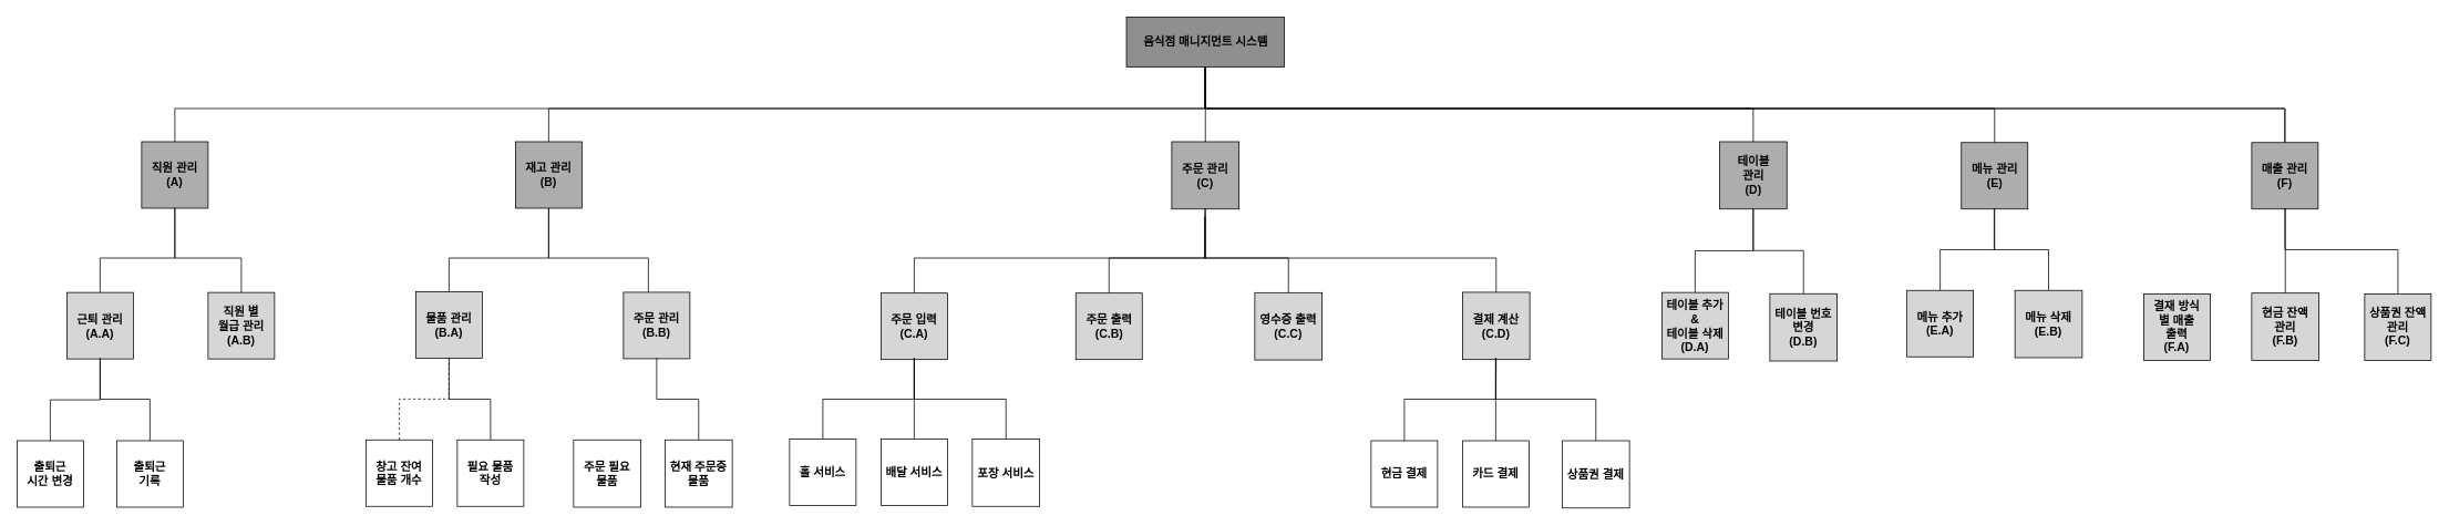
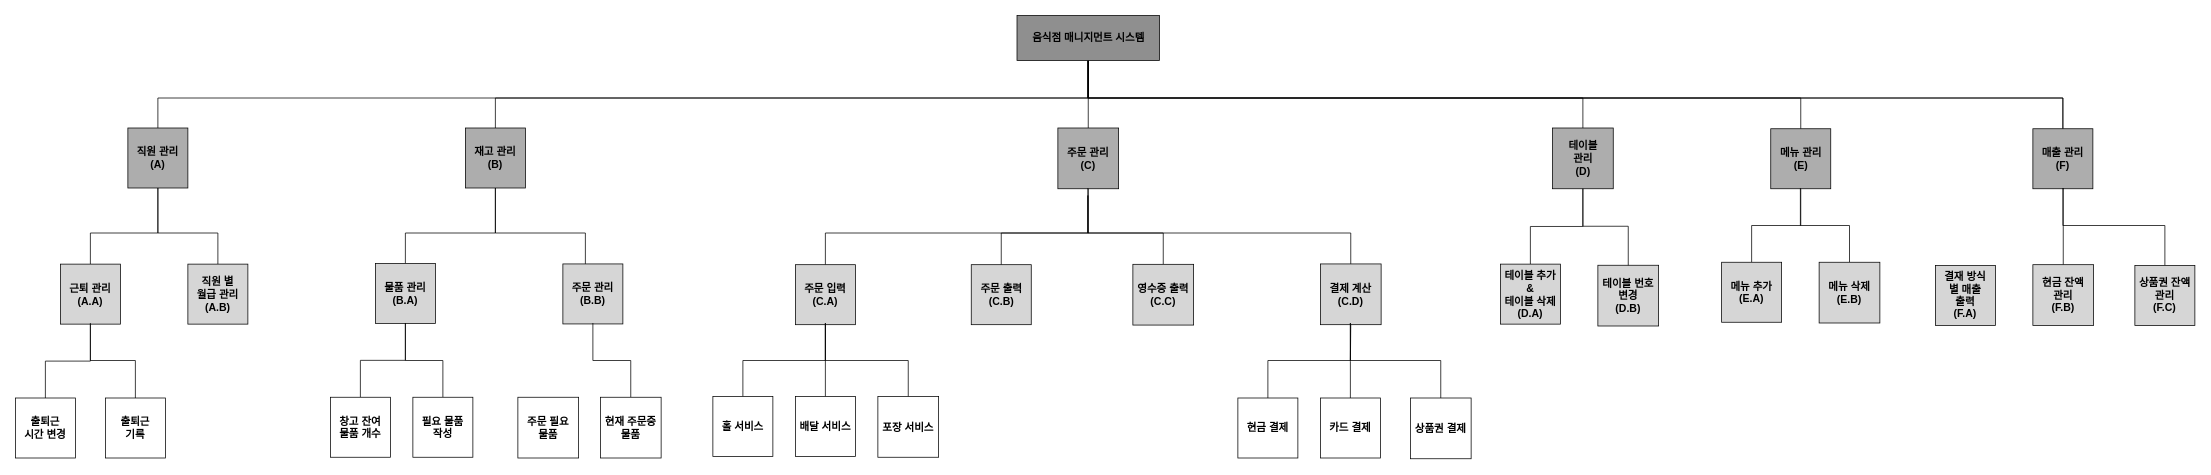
  <mxCell id="0" />
  <mxCell id="1" parent="0" />
  <mxCell id="2" style="edgeStyle=orthogonalEdgeStyle;rounded=0;orthogonalLoop=1;jettySize=auto;html=1;entryX=0.5;entryY=1;entryDx=0;entryDy=0;endArrow=none;endFill=0;" parent="1" source="3" target="67" edge="1"><mxGeometry relative="1" as="geometry"><Array as="points"><mxPoint x="210" y="130" /><mxPoint x="1451" y="130" /></Array></mxGeometry></mxCell>
  <mxCell id="3" value="직원 관리&lt;br&gt;(A)" style="whiteSpace=wrap;html=1;aspect=fixed;fontStyle=1;fontSize=14;fillColor=#ADADAD;" parent="1" vertex="1"><mxGeometry x="170" y="170" width="80" height="80" as="geometry" /></mxCell>
  <mxCell id="4" style="edgeStyle=orthogonalEdgeStyle;rounded=0;orthogonalLoop=1;jettySize=auto;html=1;endArrow=none;endFill=0;" parent="1" source="5" edge="1"><mxGeometry relative="1" as="geometry"><mxPoint x="1450" y="80" as="targetPoint" /><Array as="points"><mxPoint x="2401" y="130" /><mxPoint x="1450" y="130" /></Array></mxGeometry></mxCell>
  <mxCell id="5" value="메뉴 관리&lt;br&gt;(E)" style="whiteSpace=wrap;html=1;aspect=fixed;fontStyle=1;fontSize=14;fillColor=#ADADAD;" parent="1" vertex="1"><mxGeometry x="2360.5" y="171" width="80" height="80" as="geometry" /></mxCell>
  <mxCell id="6" style="edgeStyle=orthogonalEdgeStyle;rounded=0;orthogonalLoop=1;jettySize=auto;html=1;endArrow=none;endFill=0;" parent="1" source="7" edge="1"><mxGeometry relative="1" as="geometry"><mxPoint x="1450.5" y="80" as="targetPoint" /></mxGeometry></mxCell>
  <mxCell id="7" value="주문 관리&lt;br&gt;(C)" style="whiteSpace=wrap;html=1;aspect=fixed;fontStyle=1;fontSize=14;fillColor=#ADADAD;" parent="1" vertex="1"><mxGeometry x="1410" y="170" width="81" height="81" as="geometry" /></mxCell>
  <mxCell id="8" style="edgeStyle=orthogonalEdgeStyle;rounded=0;orthogonalLoop=1;jettySize=auto;html=1;entryX=0.5;entryY=1;entryDx=0;entryDy=0;endArrow=none;endFill=0;" parent="1" source="9" target="67" edge="1"><mxGeometry relative="1" as="geometry"><Array as="points"><mxPoint x="660" y="130" /><mxPoint x="1451" y="130" /></Array></mxGeometry></mxCell>
  <mxCell id="9" value="재고 관리&lt;br&gt;(B)" style="whiteSpace=wrap;html=1;aspect=fixed;fontStyle=1;fontSize=14;fillColor=#ADADAD;" parent="1" vertex="1"><mxGeometry x="620" y="170" width="80" height="80" as="geometry" /></mxCell>
  <mxCell id="10" style="edgeStyle=orthogonalEdgeStyle;rounded=0;orthogonalLoop=1;jettySize=auto;html=1;entryX=0.5;entryY=1;entryDx=0;entryDy=0;endArrow=none;endFill=0;" parent="1" source="12" target="67" edge="1"><mxGeometry relative="1" as="geometry"><Array as="points"><mxPoint x="2750" y="130" /><mxPoint x="1451" y="130" /></Array></mxGeometry></mxCell>
  <mxCell id="11" style="edgeStyle=orthogonalEdgeStyle;rounded=0;orthogonalLoop=1;jettySize=auto;html=1;endArrow=none;endFill=0;" parent="1" source="12" edge="1"><mxGeometry relative="1" as="geometry"><mxPoint x="1450" y="80" as="targetPoint" /><Array as="points"><mxPoint x="2750" y="130" /><mxPoint x="1450" y="130" /></Array></mxGeometry></mxCell>
  <mxCell id="12" value="매출 관리&lt;br&gt;(F)" style="whiteSpace=wrap;html=1;aspect=fixed;fontStyle=1;fontSize=14;fillColor=#ADADAD;" parent="1" vertex="1"><mxGeometry x="2710" y="171" width="80" height="80" as="geometry" /></mxCell>
  <mxCell id="13" style="edgeStyle=orthogonalEdgeStyle;rounded=0;orthogonalLoop=1;jettySize=auto;html=1;entryX=0.5;entryY=1;entryDx=0;entryDy=0;fontSize=14;endArrow=none;endFill=0;" parent="1" source="14" target="3" edge="1"><mxGeometry relative="1" as="geometry"><Array as="points"><mxPoint x="120" y="310" /><mxPoint x="210" y="310" /></Array></mxGeometry></mxCell>
  <mxCell id="14" value="근퇴 관리&lt;br&gt;(A.A)" style="whiteSpace=wrap;html=1;aspect=fixed;fontStyle=1;fontSize=14;fillColor=#D6D6D6;" parent="1" vertex="1"><mxGeometry x="80" y="351.5" width="80" height="80" as="geometry" /></mxCell>
  <mxCell id="15" style="edgeStyle=orthogonalEdgeStyle;rounded=0;orthogonalLoop=1;jettySize=auto;html=1;entryX=0.5;entryY=1;entryDx=0;entryDy=0;fontSize=14;endArrow=none;endFill=0;" parent="1" source="16" target="3" edge="1"><mxGeometry relative="1" as="geometry"><Array as="points"><mxPoint x="290" y="310" /><mxPoint x="210" y="310" /></Array></mxGeometry></mxCell>
  <mxCell id="16" value="직원 별&lt;br&gt;월급 관리&lt;br&gt;(A.B)" style="whiteSpace=wrap;html=1;aspect=fixed;fontStyle=1;fontSize=14;fillColor=#D6D6D6;" parent="1" vertex="1"><mxGeometry x="250" y="351.5" width="80" height="80" as="geometry" /></mxCell>
  <mxCell id="17" style="edgeStyle=orthogonalEdgeStyle;rounded=0;orthogonalLoop=1;jettySize=auto;html=1;entryX=0.5;entryY=1;entryDx=0;entryDy=0;fontSize=14;endArrow=none;endFill=0;" parent="1" source="18" target="14" edge="1"><mxGeometry relative="1" as="geometry" /></mxCell>
  <mxCell id="18" value="출퇴근&lt;br&gt;시간 변경" style="whiteSpace=wrap;html=1;aspect=fixed;fontStyle=1;fontSize=14;" parent="1" vertex="1"><mxGeometry x="20" y="530" width="80" height="80" as="geometry" /></mxCell>
  <mxCell id="19" style="edgeStyle=orthogonalEdgeStyle;rounded=0;orthogonalLoop=1;jettySize=auto;html=1;fontSize=14;endArrow=none;endFill=0;" parent="1" source="20" edge="1"><mxGeometry relative="1" as="geometry"><mxPoint x="120" y="430" as="targetPoint" /><Array as="points"><mxPoint x="180" y="480" /><mxPoint x="120" y="480" /></Array></mxGeometry></mxCell>
  <mxCell id="20" value="출퇴근&lt;br&gt;기록" style="whiteSpace=wrap;html=1;aspect=fixed;fontStyle=1;fontSize=14;" parent="1" vertex="1"><mxGeometry x="140" y="530" width="80" height="80" as="geometry" /></mxCell>
  <mxCell id="21" style="edgeStyle=orthogonalEdgeStyle;rounded=0;orthogonalLoop=1;jettySize=auto;html=1;entryX=0.5;entryY=1;entryDx=0;entryDy=0;fontSize=14;endArrow=none;endFill=0;" parent="1" source="22" target="9" edge="1"><mxGeometry relative="1" as="geometry"><Array as="points"><mxPoint x="540" y="310" /><mxPoint x="660" y="310" /></Array></mxGeometry></mxCell>
  <mxCell id="22" value="물품 관리&lt;br&gt;(B.A)" style="whiteSpace=wrap;html=1;aspect=fixed;fontStyle=1;fontSize=14;fillColor=#D6D6D6;" parent="1" vertex="1"><mxGeometry x="500" y="350.5" width="80" height="80" as="geometry" /></mxCell>
  <mxCell id="23" style="edgeStyle=orthogonalEdgeStyle;rounded=0;orthogonalLoop=1;jettySize=auto;html=1;entryX=0.5;entryY=1;entryDx=0;entryDy=0;fontSize=14;endArrow=none;endFill=0;" parent="1" source="24" target="9" edge="1"><mxGeometry relative="1" as="geometry"><Array as="points"><mxPoint x="780" y="310" /><mxPoint x="660" y="310" /></Array></mxGeometry></mxCell>
  <mxCell id="24" value="주문 관리&lt;br&gt;(B.B)" style="whiteSpace=wrap;html=1;aspect=fixed;fontStyle=1;fontSize=14;fillColor=#D6D6D6;" parent="1" vertex="1"><mxGeometry x="750" y="351.25" width="80" height="80" as="geometry" /></mxCell>
  <mxCell id="25" style="edgeStyle=orthogonalEdgeStyle;rounded=0;orthogonalLoop=1;jettySize=auto;html=1;fontSize=14;endArrow=none;endFill=0;" parent="1" source="26" edge="1"><mxGeometry relative="1" as="geometry"><mxPoint x="540" y="430" as="targetPoint" /><Array as="points"><mxPoint x="590" y="480" /><mxPoint x="540" y="480" /></Array></mxGeometry></mxCell>
  <mxCell id="26" value="필요 물품&lt;br&gt;작성" style="whiteSpace=wrap;html=1;aspect=fixed;fontStyle=1;fontSize=14;" parent="1" vertex="1"><mxGeometry x="550" y="529" width="80" height="80" as="geometry" /></mxCell>
- <mxCell id="27" style="edgeStyle=orthogonalEdgeStyle;rounded=0;orthogonalLoop=1;jettySize=auto;html=1;entryX=0.5;entryY=1;entryDx=0;entryDy=0;fontSize=14;endArrow=none;endFill=0;dashed=1;" parent="1" source="28" target="22" edge="1"><mxGeometry relative="1" as="geometry" /></mxCell>
+ <mxCell id="27" style="edgeStyle=orthogonalEdgeStyle;rounded=0;orthogonalLoop=1;jettySize=auto;html=1;entryX=0.5;entryY=1;entryDx=0;entryDy=0;fontSize=14;endArrow=none;endFill=0;" parent="1" source="28" target="22" edge="1"><mxGeometry relative="1" as="geometry" /></mxCell>
  <mxCell id="28" value="창고 잔여&lt;br&gt;물품 개수" style="whiteSpace=wrap;html=1;aspect=fixed;fontStyle=1;fontSize=14;" parent="1" vertex="1"><mxGeometry x="440" y="529" width="80" height="80" as="geometry" /></mxCell>
  <mxCell id="29" style="edgeStyle=orthogonalEdgeStyle;rounded=0;orthogonalLoop=1;jettySize=auto;html=1;fontSize=14;endArrow=none;endFill=0;" parent="1" source="30" edge="1"><mxGeometry relative="1" as="geometry"><mxPoint x="790" y="430" as="targetPoint" /><Array as="points"><mxPoint x="841" y="480" /><mxPoint x="790" y="480" /><mxPoint x="790" y="430" /></Array></mxGeometry></mxCell>
  <mxCell id="30" value="현재 주문중 물품" style="whiteSpace=wrap;html=1;aspect=fixed;fontStyle=1;fontSize=14;" parent="1" vertex="1"><mxGeometry x="800" y="529" width="81" height="81" as="geometry" /></mxCell>
  <mxCell id="31" value="주문 필요&lt;br&gt;물품" style="whiteSpace=wrap;html=1;aspect=fixed;fontStyle=1;fontSize=14;" parent="1" vertex="1"><mxGeometry x="690" y="529" width="81" height="81" as="geometry" /></mxCell>
  <mxCell id="32" style="edgeStyle=orthogonalEdgeStyle;rounded=0;orthogonalLoop=1;jettySize=auto;html=1;entryX=0.5;entryY=1;entryDx=0;entryDy=0;fontSize=14;endArrow=none;endFill=0;" parent="1" source="33" target="7" edge="1"><mxGeometry relative="1" as="geometry"><Array as="points"><mxPoint x="1100" y="310" /><mxPoint x="1451" y="310" /></Array></mxGeometry></mxCell>
  <mxCell id="33" value="주문 입력&lt;br&gt;(C.A)" style="whiteSpace=wrap;html=1;aspect=fixed;fontStyle=1;fontSize=14;fillColor=#D6D6D6;" parent="1" vertex="1"><mxGeometry x="1060" y="352.25" width="80" height="80" as="geometry" /></mxCell>
  <mxCell id="34" style="edgeStyle=orthogonalEdgeStyle;rounded=0;orthogonalLoop=1;jettySize=auto;html=1;fontSize=14;endArrow=none;endFill=0;" parent="1" source="35" edge="1"><mxGeometry relative="1" as="geometry"><mxPoint x="1450" y="260" as="targetPoint" /><Array as="points"><mxPoint x="1335" y="310" /><mxPoint x="1450" y="310" /></Array></mxGeometry></mxCell>
  <mxCell id="35" value="주문 출력&lt;br&gt;(C.B)" style="whiteSpace=wrap;html=1;aspect=fixed;fontStyle=1;fontSize=14;fillColor=#D6D6D6;" parent="1" vertex="1"><mxGeometry x="1294.5" y="352.25" width="80" height="80" as="geometry" /></mxCell>
  <mxCell id="36" style="edgeStyle=orthogonalEdgeStyle;rounded=0;orthogonalLoop=1;jettySize=auto;html=1;fontSize=14;endArrow=none;endFill=0;" parent="1" source="37" edge="1"><mxGeometry relative="1" as="geometry"><mxPoint x="1100" y="430" as="targetPoint" /></mxGeometry></mxCell>
  <mxCell id="37" value="배달 서비스" style="whiteSpace=wrap;html=1;aspect=fixed;fontStyle=1;fontSize=14;" parent="1" vertex="1"><mxGeometry x="1060" y="528" width="80" height="80" as="geometry" /></mxCell>
  <mxCell id="38" style="edgeStyle=orthogonalEdgeStyle;rounded=0;orthogonalLoop=1;jettySize=auto;html=1;entryX=0.5;entryY=1;entryDx=0;entryDy=0;fontSize=14;endArrow=none;endFill=0;" parent="1" source="39" target="33" edge="1"><mxGeometry relative="1" as="geometry"><Array as="points"><mxPoint x="990" y="480" /><mxPoint x="1100" y="480" /></Array></mxGeometry></mxCell>
  <mxCell id="39" value="홀 서비스" style="whiteSpace=wrap;html=1;aspect=fixed;fontStyle=1;fontSize=14;" parent="1" vertex="1"><mxGeometry x="950" y="528" width="80" height="80" as="geometry" /></mxCell>
  <mxCell id="40" style="edgeStyle=orthogonalEdgeStyle;rounded=0;orthogonalLoop=1;jettySize=auto;html=1;fontSize=14;endArrow=none;endFill=0;" parent="1" source="41" edge="1"><mxGeometry relative="1" as="geometry"><mxPoint x="1450" y="260" as="targetPoint" /><Array as="points"><mxPoint x="1551" y="310" /><mxPoint x="1450" y="310" /></Array></mxGeometry></mxCell>
  <mxCell id="41" value="영수증 출력&lt;br&gt;(C.C)" style="whiteSpace=wrap;html=1;aspect=fixed;fontStyle=1;fontSize=14;fillColor=#D6D6D6;" parent="1" vertex="1"><mxGeometry x="1510" y="351.75" width="81" height="81" as="geometry" /></mxCell>
  <mxCell id="42" style="edgeStyle=orthogonalEdgeStyle;rounded=0;orthogonalLoop=1;jettySize=auto;html=1;fontSize=14;endArrow=none;endFill=0;" parent="1" source="43" edge="1"><mxGeometry relative="1" as="geometry"><mxPoint x="1100" y="430" as="targetPoint" /><Array as="points"><mxPoint x="1211" y="480" /><mxPoint x="1100" y="480" /></Array></mxGeometry></mxCell>
  <mxCell id="43" value="포장 서비스" style="whiteSpace=wrap;html=1;aspect=fixed;fontStyle=1;fontSize=14;" parent="1" vertex="1"><mxGeometry x="1170" y="528" width="81" height="81" as="geometry" /></mxCell>
  <mxCell id="44" style="edgeStyle=orthogonalEdgeStyle;rounded=0;orthogonalLoop=1;jettySize=auto;html=1;fontSize=14;endArrow=none;endFill=0;" parent="1" source="45" edge="1"><mxGeometry relative="1" as="geometry"><mxPoint x="1450" y="250" as="targetPoint" /><Array as="points"><mxPoint x="1801" y="310" /><mxPoint x="1450" y="310" /></Array></mxGeometry></mxCell>
  <mxCell id="45" value="결제 계산&lt;br&gt;(C.D)" style="whiteSpace=wrap;html=1;aspect=fixed;fontStyle=1;fontSize=14;fillColor=#D6D6D6;" parent="1" vertex="1"><mxGeometry x="1760" y="351.25" width="81" height="81" as="geometry" /></mxCell>
  <mxCell id="46" style="edgeStyle=orthogonalEdgeStyle;rounded=0;orthogonalLoop=1;jettySize=auto;html=1;entryX=0.5;entryY=1;entryDx=0;entryDy=0;fontSize=14;endArrow=none;endFill=0;" parent="1" source="47" target="45" edge="1"><mxGeometry relative="1" as="geometry" /></mxCell>
  <mxCell id="47" value="카드&amp;nbsp;결제" style="whiteSpace=wrap;html=1;aspect=fixed;fontStyle=1;fontSize=14;" parent="1" vertex="1"><mxGeometry x="1760" y="530" width="80" height="80" as="geometry" /></mxCell>
  <mxCell id="48" style="edgeStyle=orthogonalEdgeStyle;rounded=0;orthogonalLoop=1;jettySize=auto;html=1;fontSize=14;endArrow=none;endFill=0;" parent="1" source="49" edge="1"><mxGeometry relative="1" as="geometry"><mxPoint x="1800" y="430" as="targetPoint" /><Array as="points"><mxPoint x="1690" y="480" /><mxPoint x="1800" y="480" /></Array></mxGeometry></mxCell>
  <mxCell id="49" value="현금 결제" style="whiteSpace=wrap;html=1;aspect=fixed;fontStyle=1;fontSize=14;" parent="1" vertex="1"><mxGeometry x="1650" y="530" width="80" height="80" as="geometry" /></mxCell>
  <mxCell id="50" style="edgeStyle=orthogonalEdgeStyle;rounded=0;orthogonalLoop=1;jettySize=auto;html=1;fontSize=14;endArrow=none;endFill=0;" parent="1" source="51" edge="1"><mxGeometry relative="1" as="geometry"><mxPoint x="1800" y="430" as="targetPoint" /><Array as="points"><mxPoint x="1921" y="480" /><mxPoint x="1800" y="480" /></Array></mxGeometry></mxCell>
  <mxCell id="51" value="상품권&amp;nbsp;결제" style="whiteSpace=wrap;html=1;aspect=fixed;fontStyle=1;fontSize=14;" parent="1" vertex="1"><mxGeometry x="1880" y="530" width="81" height="81" as="geometry" /></mxCell>
  <mxCell id="52" style="edgeStyle=orthogonalEdgeStyle;rounded=0;orthogonalLoop=1;jettySize=auto;html=1;entryX=0.5;entryY=1;entryDx=0;entryDy=0;endArrow=none;endFill=0;" parent="1" source="53" target="67" edge="1"><mxGeometry relative="1" as="geometry"><Array as="points"><mxPoint x="2110" y="130" /><mxPoint x="1451" y="130" /></Array></mxGeometry></mxCell>
  <mxCell id="53" value="테이블&lt;br&gt;관리&lt;br&gt;(D)" style="whiteSpace=wrap;html=1;aspect=fixed;fontStyle=1;fontSize=14;fillColor=#ADADAD;" parent="1" vertex="1"><mxGeometry x="2069.5" y="170" width="81" height="81" as="geometry" /></mxCell>
  <mxCell id="54" style="edgeStyle=orthogonalEdgeStyle;rounded=0;orthogonalLoop=1;jettySize=auto;html=1;entryX=0.5;entryY=1;entryDx=0;entryDy=0;fontSize=14;endArrow=none;endFill=0;" parent="1" source="55" target="53" edge="1"><mxGeometry relative="1" as="geometry" /></mxCell>
  <mxCell id="55" value="테이블 추가&lt;br&gt;&amp;amp;&lt;br&gt;테이블 삭제&lt;br&gt;(D.A)" style="whiteSpace=wrap;html=1;aspect=fixed;fontStyle=1;fontSize=14;fillColor=#D6D6D6;" parent="1" vertex="1"><mxGeometry x="2000" y="351.5" width="80" height="80" as="geometry" /></mxCell>
  <mxCell id="56" style="edgeStyle=orthogonalEdgeStyle;rounded=0;orthogonalLoop=1;jettySize=auto;html=1;fontSize=14;endArrow=none;endFill=0;" parent="1" edge="1"><mxGeometry relative="1" as="geometry"><mxPoint x="2110" y="251" as="targetPoint" /><mxPoint x="2170.5" y="354" as="sourcePoint" /><Array as="points"><mxPoint x="2171" y="301" /><mxPoint x="2110" y="301" /></Array></mxGeometry></mxCell>
  <mxCell id="57" value="테이블 번호&lt;br&gt;변경&lt;br&gt;(D.B)" style="whiteSpace=wrap;html=1;aspect=fixed;fontStyle=1;fontSize=14;fillColor=#D6D6D6;" parent="1" vertex="1"><mxGeometry x="2130" y="353" width="81" height="81" as="geometry" /></mxCell>
  <mxCell id="58" style="edgeStyle=orthogonalEdgeStyle;rounded=0;orthogonalLoop=1;jettySize=auto;html=1;entryX=0.5;entryY=1;entryDx=0;entryDy=0;fontSize=14;endArrow=none;endFill=0;" parent="1" source="59" target="5" edge="1"><mxGeometry relative="1" as="geometry" /></mxCell>
  <mxCell id="59" value="메뉴 추가&lt;br&gt;(E.A)" style="whiteSpace=wrap;html=1;aspect=fixed;fontStyle=1;fontSize=14;fillColor=#D6D6D6;" parent="1" vertex="1"><mxGeometry x="2295" y="349" width="80" height="80" as="geometry" /></mxCell>
  <mxCell id="60" style="edgeStyle=orthogonalEdgeStyle;rounded=0;orthogonalLoop=1;jettySize=auto;html=1;fontSize=14;endArrow=none;endFill=0;" parent="1" source="61" edge="1"><mxGeometry relative="1" as="geometry"><mxPoint x="2400" y="250" as="targetPoint" /><Array as="points"><mxPoint x="2466" y="300" /><mxPoint x="2400" y="300" /></Array></mxGeometry></mxCell>
  <mxCell id="61" value="메뉴 삭제&lt;br&gt;(E.B)" style="whiteSpace=wrap;html=1;aspect=fixed;fontStyle=1;fontSize=14;fillColor=#D6D6D6;" parent="1" vertex="1"><mxGeometry x="2425" y="349" width="81" height="81" as="geometry" /></mxCell>
  <mxCell id="62" value="결재 방식&lt;br&gt;별 매출&lt;br&gt;출력&lt;br&gt;(F.A)" style="whiteSpace=wrap;html=1;aspect=fixed;fontStyle=1;fontSize=14;fillColor=#D6D6D6;" parent="1" vertex="1"><mxGeometry x="2580" y="353.25" width="80" height="80" as="geometry" /></mxCell>
  <mxCell id="63" style="edgeStyle=orthogonalEdgeStyle;rounded=0;orthogonalLoop=1;jettySize=auto;html=1;fontSize=14;endArrow=none;endFill=0;" parent="1" source="64" edge="1"><mxGeometry relative="1" as="geometry"><mxPoint x="2750.5" y="250" as="targetPoint" /></mxGeometry></mxCell>
  <mxCell id="64" value="현금 잔액&lt;br&gt;관리&lt;br&gt;(F.B)" style="whiteSpace=wrap;html=1;aspect=fixed;fontStyle=1;fontSize=14;fillColor=#D6D6D6;" parent="1" vertex="1"><mxGeometry x="2710" y="352.25" width="81" height="81" as="geometry" /></mxCell>
  <mxCell id="65" style="edgeStyle=orthogonalEdgeStyle;rounded=0;orthogonalLoop=1;jettySize=auto;html=1;fontSize=14;endArrow=none;endFill=0;" parent="1" source="66" edge="1"><mxGeometry relative="1" as="geometry"><mxPoint x="2750" y="250" as="targetPoint" /><Array as="points"><mxPoint x="2886" y="300" /><mxPoint x="2750" y="300" /></Array></mxGeometry></mxCell>
  <mxCell id="66" value="상품권 잔액&lt;br&gt;관리&lt;br&gt;(F.C)" style="whiteSpace=wrap;html=1;aspect=fixed;fontStyle=1;fontSize=14;fillColor=#D6D6D6;" parent="1" vertex="1"><mxGeometry x="2846" y="353.25" width="80" height="80" as="geometry" /></mxCell>
  <mxCell id="67" value="음식점 매니지먼트 시스템" style="whiteSpace=wrap;html=1;fontStyle=1;fontSize=14;fillColor=#8F8F8F;" parent="1" vertex="1"><mxGeometry x="1355.5" y="20" width="190" height="60" as="geometry" /></mxCell>
